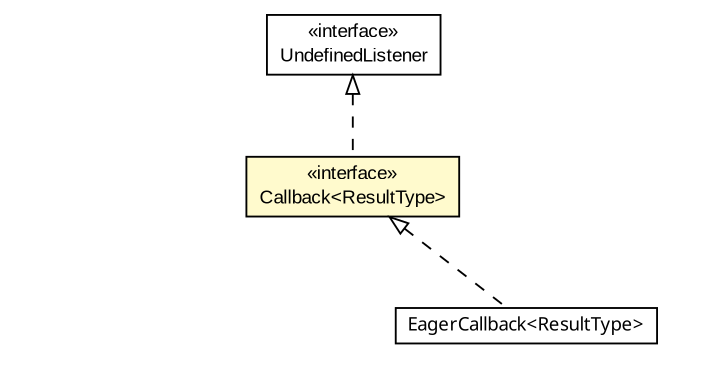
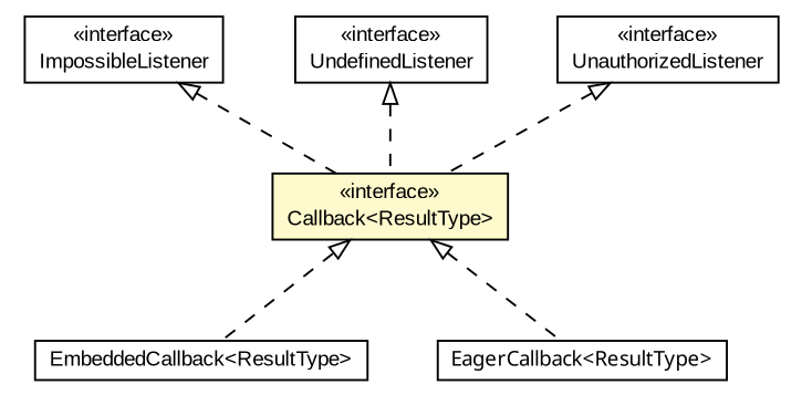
  digraph {
    fontname="Liberation Sans"
    nodesep=0.25
    ranksep=0.5
    node [fontcolor=black fontname="Liberation Sans" fontsize=10.0 shape=plaintext]
    edge [arrowtail=empty dir=back fontname="Liberation Sans" fontsize=10 headport=p labelfontname=arial labelfontsize=10 style=dashed tailport=p]
+   n1 [label=<<table title="io.nextweb.operations.exceptions.ImpossibleListener" border="0" cellborder="1" cellspacing="0" cellpadding="2" port="p" href="../exceptions/ImpossibleListener.html"> 		<tr><td><table border="0" cellspacing="0" cellpadding="1"> <tr><td align="center" balign="center"> &#171;interface&#187; </td></tr> <tr><td align="center" balign="center"> ImpossibleListener </td></tr> 		</table></td></tr> 		</table>>]
    n2 [label=<<table title="io.nextweb.operations.callbacks.Callback" border="0" cellborder="1" cellspacing="0" cellpadding="2" port="p" bgcolor="lemonChiffon" href="./Callback.html"> 		<tr><td><table border="0" cellspacing="0" cellpadding="1"> <tr><td align="center" balign="center"> &#171;interface&#187; </td></tr> <tr><td align="center" balign="center"> Callback&lt;ResultType&gt; </td></tr> 		</table></td></tr> 		</table>>]
+   n3 [label=<<table title="io.nextweb.operations.callbacks.EmbeddedCallback" border="0" cellborder="1" cellspacing="0" cellpadding="2" port="p" href="./EmbeddedCallback.html"> 		<tr><td><table border="0" cellspacing="0" cellpadding="1"> <tr><td align="center" balign="center"> EmbeddedCallback&lt;ResultType&gt; </td></tr> 		</table></td></tr> 		</table>>]
    n4 [label=<<table title="io.nextweb.operations.callbacks.EagerCallback" border="0" cellborder="1" cellspacing="0" cellpadding="2" port="p" href="./EagerCallback.html"> 		<tr><td><table border="0" cellspacing="0" cellpadding="1"> <tr><td align="center" balign="center"><font face="ariali"> EagerCallback&lt;ResultType&gt; </font></td></tr> 		</table></td></tr> 		</table>>]
    n5 [label=<<table title="io.nextweb.operations.exceptions.UndefinedListener" border="0" cellborder="1" cellspacing="0" cellpadding="2" port="p" href="../exceptions/UndefinedListener.html"> 		<tr><td><table border="0" cellspacing="0" cellpadding="1"> <tr><td align="center" balign="center"> &#171;interface&#187; </td></tr> <tr><td align="center" balign="center"> UndefinedListener </td></tr> 		</table></td></tr> 		</table>>]
+   n6 [label=<<table title="io.nextweb.operations.exceptions.UnauthorizedListener" border="0" cellborder="1" cellspacing="0" cellpadding="2" port="p" href="../exceptions/UnauthorizedListener.html"> 		<tr><td><table border="0" cellspacing="0" cellpadding="1"> <tr><td align="center" balign="center"> &#171;interface&#187; </td></tr> <tr><td align="center" balign="center"> UnauthorizedListener </td></tr> 		</table></td></tr> 		</table>>]
+   n1 -> n2
+   n2 -> n3
    n2 -> n4
    n5 -> n2
+   n6 -> n2
  }
